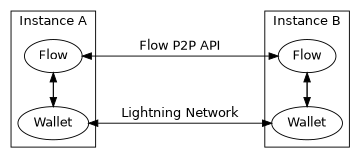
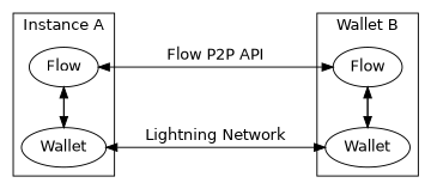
  digraph {
    concentrate=true
    fontname=helvetica
    nodesep=1
    ranksep=0.5
    node [fontname=helvetica]
    edge [fontname=helvetica]
    n1 [label=Flow]
    n2 [label=Wallet]
    n3 [label=Flow]
    n4 [label=Wallet]
    subgraph cluster_1 {
      label="Instance A"
      n1
      n2
    }
    subgraph cluster_2 {
-     label="Instance B"
+     label="Wallet B"
      n3
      n4
    }
    n1 -> n2
    n1 -> n3 [constraint=false dir=both label="Flow P2P API"]
    n2 -> n1
    n2 -> n4 [constraint=false dir=both label="Lightning Network"]
    n3 -> n4
    n4 -> n3
  }
